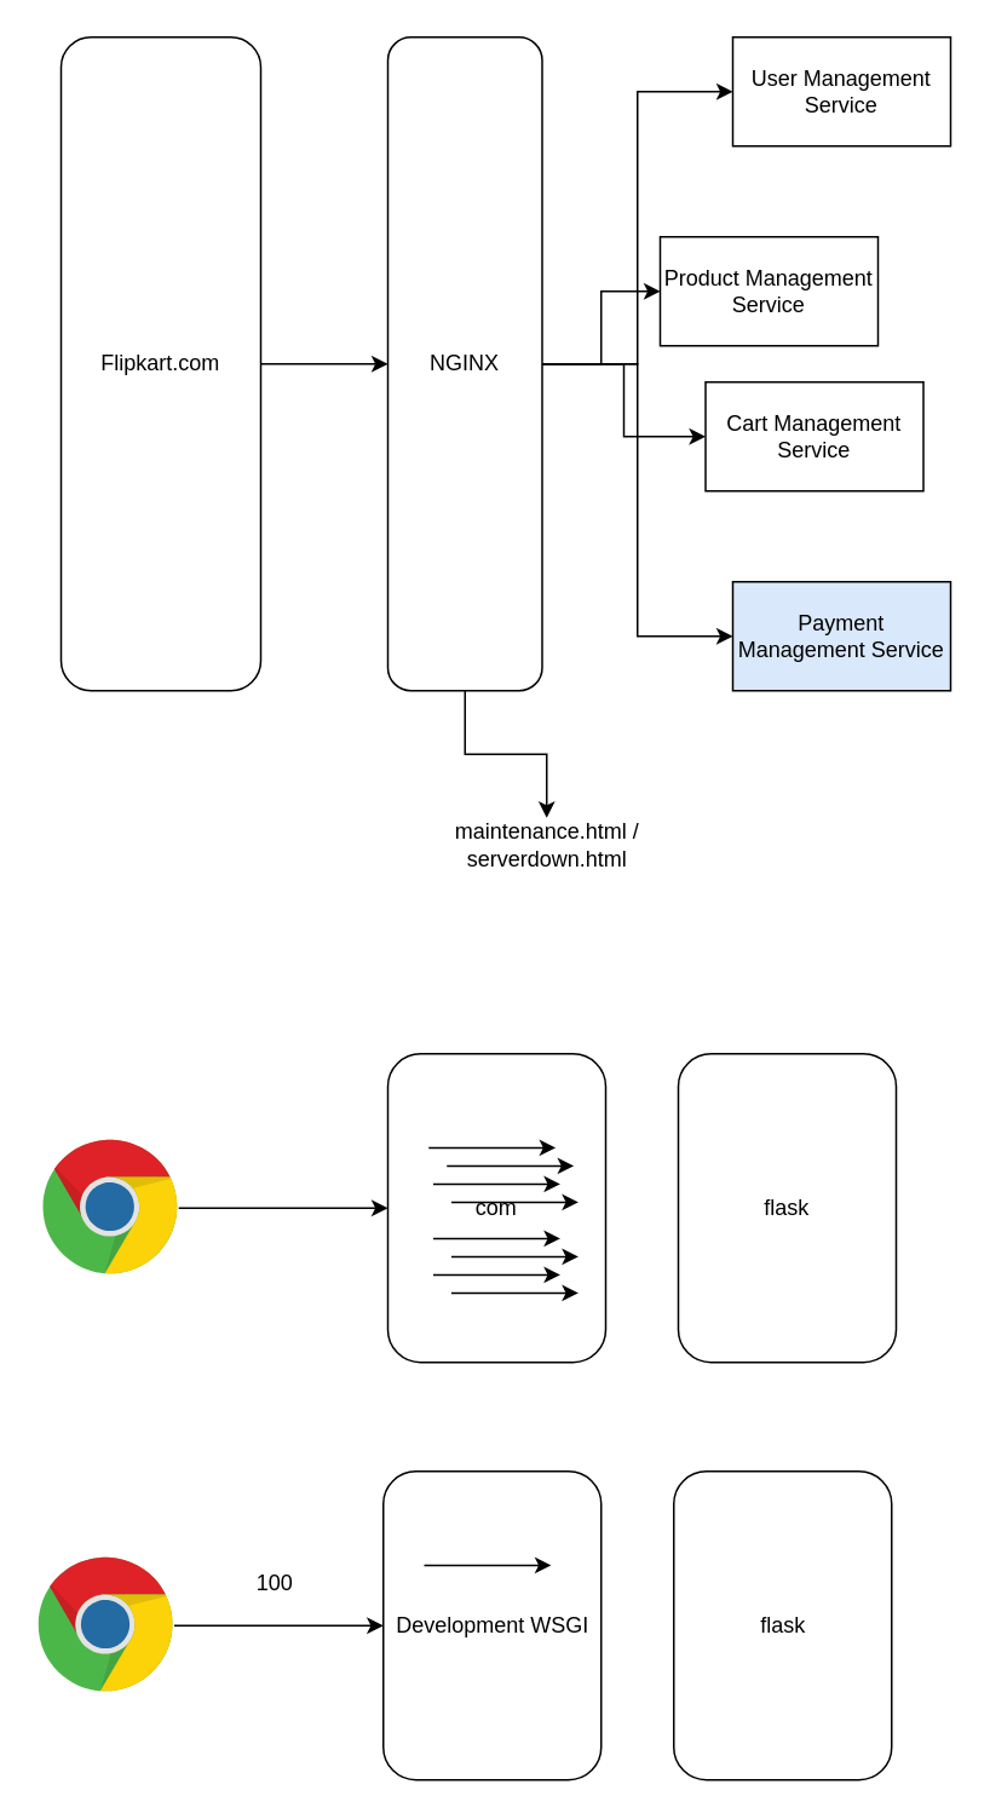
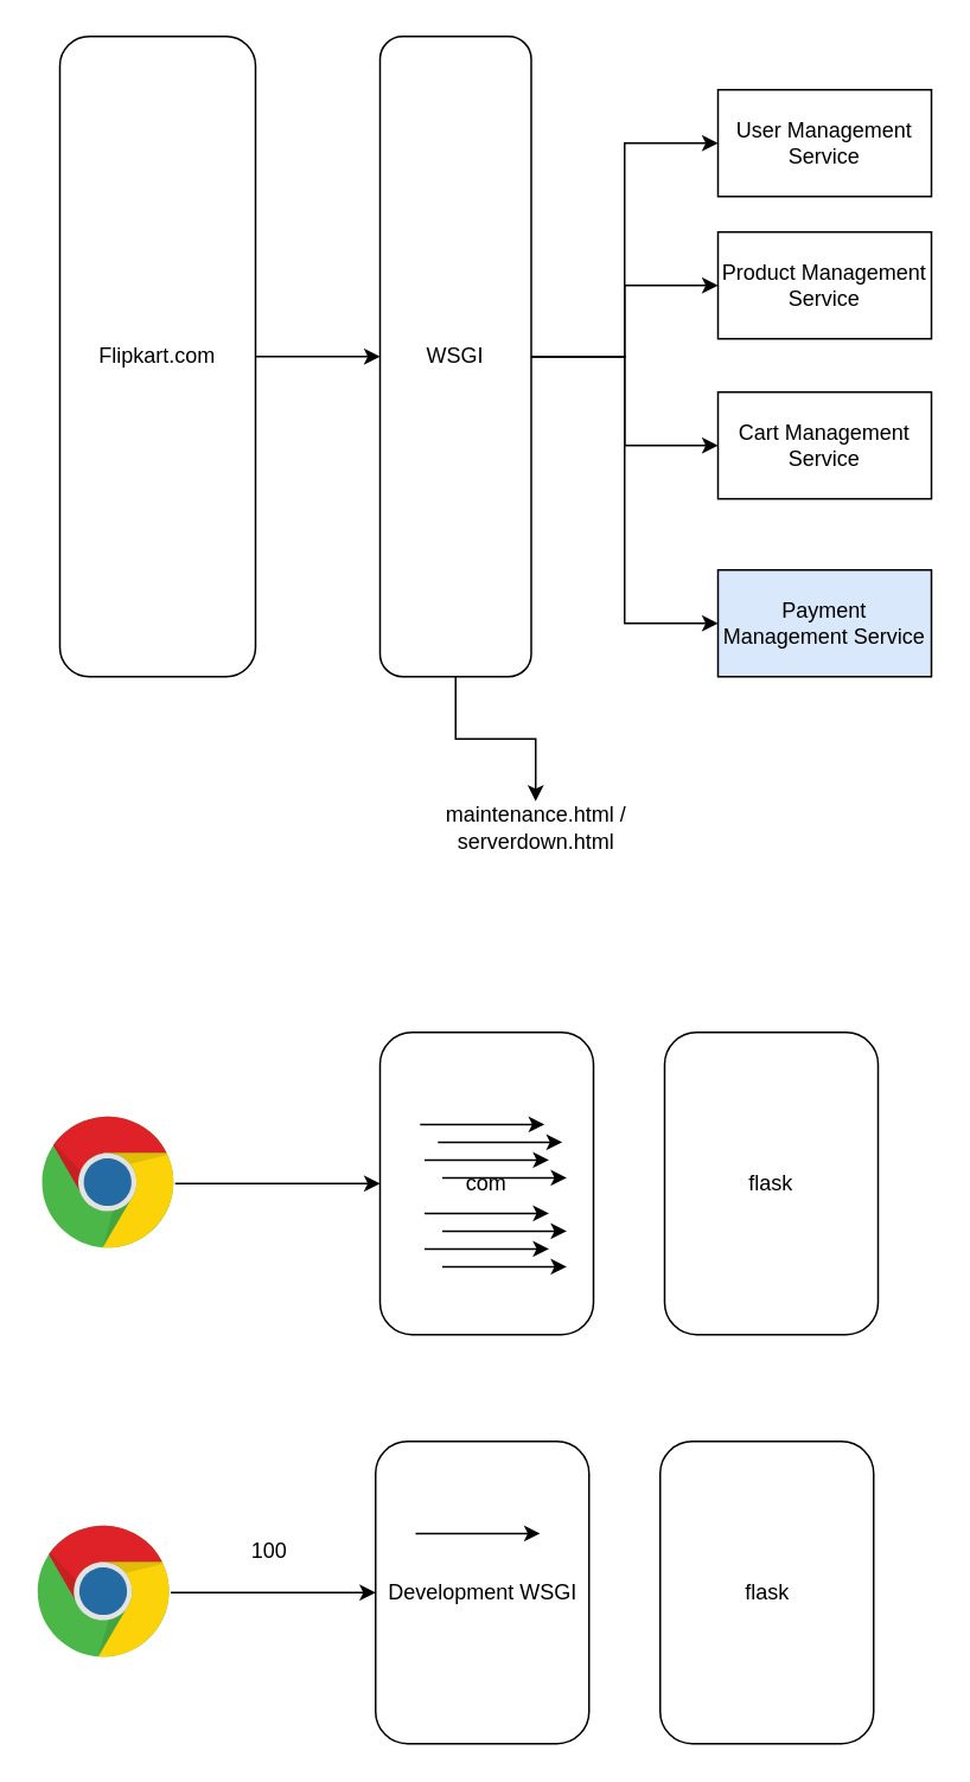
  <mxCell id="0" />
  <mxCell id="1" parent="0" />
- <mxCell id="2" value="User Management Service" style="rounded=0;whiteSpace=wrap;html=1;" vertex="1" parent="1"><mxGeometry x="403" y="20" width="120" height="60" as="geometry" /></mxCell>
- <mxCell id="3" value="Product Management Service" style="rounded=0;whiteSpace=wrap;html=1;" vertex="1" parent="1"><mxGeometry x="363" y="130" width="120" height="60" as="geometry" /></mxCell>
- <mxCell id="4" value="Cart Management Service" style="rounded=0;whiteSpace=wrap;html=1;" vertex="1" parent="1"><mxGeometry x="388" y="210" width="120" height="60" as="geometry" /></mxCell>
+ <mxCell id="2" value="User Management Service" style="rounded=0;whiteSpace=wrap;html=1;" vertex="1" parent="1"><mxGeometry x="403" y="50" width="120" height="60" as="geometry" /></mxCell>
+ <mxCell id="3" value="Product Management Service" style="rounded=0;whiteSpace=wrap;html=1;" vertex="1" parent="1"><mxGeometry x="403" y="130" width="120" height="60" as="geometry" /></mxCell>
+ <mxCell id="4" value="Cart Management Service" style="rounded=0;whiteSpace=wrap;html=1;" vertex="1" parent="1"><mxGeometry x="403" y="220" width="120" height="60" as="geometry" /></mxCell>
  <mxCell id="5" value="Payment Management Service" style="rounded=0;whiteSpace=wrap;html=1;fillColor=#dae8fc;" vertex="1" parent="1"><mxGeometry x="403" y="320" width="120" height="60" as="geometry" /></mxCell>
  <mxCell id="6" style="edgeStyle=orthogonalEdgeStyle;rounded=0;orthogonalLoop=1;jettySize=auto;html=1;entryX=0;entryY=0.5;entryDx=0;entryDy=0;" edge="1" parent="1" source="7" target="13"><mxGeometry relative="1" as="geometry" /></mxCell>
  <mxCell id="7" value="Flipkart.com" style="rounded=1;whiteSpace=wrap;html=1;" vertex="1" parent="1"><mxGeometry x="33" y="20" width="110" height="360" as="geometry" /></mxCell>
  <mxCell id="8" style="edgeStyle=orthogonalEdgeStyle;rounded=0;orthogonalLoop=1;jettySize=auto;html=1;" edge="1" parent="1" source="13" target="2"><mxGeometry relative="1" as="geometry" /></mxCell>
  <mxCell id="9" style="edgeStyle=orthogonalEdgeStyle;rounded=0;orthogonalLoop=1;jettySize=auto;html=1;" edge="1" parent="1" source="13" target="3"><mxGeometry relative="1" as="geometry" /></mxCell>
  <mxCell id="10" style="edgeStyle=orthogonalEdgeStyle;rounded=0;orthogonalLoop=1;jettySize=auto;html=1;entryX=0;entryY=0.5;entryDx=0;entryDy=0;" edge="1" parent="1" source="13" target="4"><mxGeometry relative="1" as="geometry" /></mxCell>
  <mxCell id="11" style="edgeStyle=orthogonalEdgeStyle;rounded=0;orthogonalLoop=1;jettySize=auto;html=1;entryX=0;entryY=0.5;entryDx=0;entryDy=0;" edge="1" parent="1" source="13" target="5"><mxGeometry relative="1" as="geometry" /></mxCell>
  <mxCell id="12" style="edgeStyle=orthogonalEdgeStyle;rounded=0;orthogonalLoop=1;jettySize=auto;html=1;entryX=0.5;entryY=0;entryDx=0;entryDy=0;" edge="1" parent="1" source="13" target="14"><mxGeometry relative="1" as="geometry" /></mxCell>
- <mxCell id="13" value="NGINX" style="rounded=1;whiteSpace=wrap;html=1;" vertex="1" parent="1"><mxGeometry x="213" y="20" width="85" height="360" as="geometry" /></mxCell>
+ <mxCell id="13" value="WSGI" style="rounded=1;whiteSpace=wrap;html=1;" vertex="1" parent="1"><mxGeometry x="213" y="20" width="85" height="360" as="geometry" /></mxCell>
  <mxCell id="14" value="maintenance.html / serverdown.html" style="text;html=1;strokeColor=none;fillColor=none;align=center;verticalAlign=middle;whiteSpace=wrap;rounded=0;" vertex="1" parent="1"><mxGeometry x="235.5" y="450" width="130" height="30" as="geometry" /></mxCell>
  <mxCell id="15" value="com" style="rounded=1;whiteSpace=wrap;html=1;" vertex="1" parent="1"><mxGeometry x="213" y="580" width="120" height="170" as="geometry" /></mxCell>
  <mxCell id="16" style="edgeStyle=orthogonalEdgeStyle;rounded=0;orthogonalLoop=1;jettySize=auto;html=1;entryX=0;entryY=0.5;entryDx=0;entryDy=0;" edge="1" parent="1" source="17" target="15"><mxGeometry relative="1" as="geometry" /></mxCell>
  <mxCell id="17" value="" style="dashed=0;outlineConnect=0;html=1;align=center;labelPosition=center;verticalLabelPosition=bottom;verticalAlign=top;shape=mxgraph.weblogos.chrome" vertex="1" parent="1"><mxGeometry x="23" y="627.3" width="74.8" height="75.4" as="geometry" /></mxCell>
  <mxCell id="18" value="flask" style="rounded=1;whiteSpace=wrap;html=1;" vertex="1" parent="1"><mxGeometry x="373" y="580" width="120" height="170" as="geometry" /></mxCell>
  <mxCell id="19" value="" style="endArrow=classic;html=1;rounded=0;" edge="1" parent="1"><mxGeometry width="50" height="50" relative="1" as="geometry"><mxPoint x="235.5" y="631.79" as="sourcePoint" /><mxPoint x="305.5" y="631.79" as="targetPoint" /></mxGeometry></mxCell>
  <mxCell id="20" value="" style="endArrow=classic;html=1;rounded=0;" edge="1" parent="1"><mxGeometry width="50" height="50" relative="1" as="geometry"><mxPoint x="238" y="651.79" as="sourcePoint" /><mxPoint x="308" y="651.79" as="targetPoint" /></mxGeometry></mxCell>
  <mxCell id="21" value="" style="endArrow=classic;html=1;rounded=0;" edge="1" parent="1"><mxGeometry width="50" height="50" relative="1" as="geometry"><mxPoint x="238" y="681.79" as="sourcePoint" /><mxPoint x="308" y="681.79" as="targetPoint" /></mxGeometry></mxCell>
  <mxCell id="22" value="" style="endArrow=classic;html=1;rounded=0;" edge="1" parent="1"><mxGeometry width="50" height="50" relative="1" as="geometry"><mxPoint x="238" y="701.79" as="sourcePoint" /><mxPoint x="308" y="701.79" as="targetPoint" /></mxGeometry></mxCell>
  <mxCell id="23" value="Development WSGI" style="rounded=1;whiteSpace=wrap;html=1;" vertex="1" parent="1"><mxGeometry x="210.5" y="810" width="120" height="170" as="geometry" /></mxCell>
  <mxCell id="24" style="edgeStyle=orthogonalEdgeStyle;rounded=0;orthogonalLoop=1;jettySize=auto;html=1;entryX=0;entryY=0.5;entryDx=0;entryDy=0;" edge="1" parent="1" source="25" target="23"><mxGeometry relative="1" as="geometry" /></mxCell>
  <mxCell id="25" value="" style="dashed=0;outlineConnect=0;html=1;align=center;labelPosition=center;verticalLabelPosition=bottom;verticalAlign=top;shape=mxgraph.weblogos.chrome" vertex="1" parent="1"><mxGeometry x="20.5" y="857.3" width="74.8" height="75.4" as="geometry" /></mxCell>
  <mxCell id="26" value="100" style="text;html=1;strokeColor=none;fillColor=none;align=center;verticalAlign=middle;whiteSpace=wrap;rounded=0;" vertex="1" parent="1"><mxGeometry x="120.5" y="857.3" width="60" height="30" as="geometry" /></mxCell>
  <mxCell id="27" value="flask" style="rounded=1;whiteSpace=wrap;html=1;" vertex="1" parent="1"><mxGeometry x="370.5" y="810" width="120" height="170" as="geometry" /></mxCell>
  <mxCell id="28" value="" style="endArrow=classic;html=1;rounded=0;" edge="1" parent="1"><mxGeometry width="50" height="50" relative="1" as="geometry"><mxPoint x="233" y="861.79" as="sourcePoint" /><mxPoint x="303" y="861.79" as="targetPoint" /></mxGeometry></mxCell>
  <mxCell id="29" value="" style="endArrow=classic;html=1;rounded=0;" edge="1" parent="1"><mxGeometry width="50" height="50" relative="1" as="geometry"><mxPoint x="245.5" y="641.79" as="sourcePoint" /><mxPoint x="315.5" y="641.79" as="targetPoint" /></mxGeometry></mxCell>
  <mxCell id="30" value="" style="endArrow=classic;html=1;rounded=0;" edge="1" parent="1"><mxGeometry width="50" height="50" relative="1" as="geometry"><mxPoint x="248" y="661.79" as="sourcePoint" /><mxPoint x="318" y="661.79" as="targetPoint" /></mxGeometry></mxCell>
  <mxCell id="31" value="" style="endArrow=classic;html=1;rounded=0;" edge="1" parent="1"><mxGeometry width="50" height="50" relative="1" as="geometry"><mxPoint x="248" y="691.79" as="sourcePoint" /><mxPoint x="318" y="691.79" as="targetPoint" /></mxGeometry></mxCell>
  <mxCell id="32" value="" style="endArrow=classic;html=1;rounded=0;" edge="1" parent="1"><mxGeometry width="50" height="50" relative="1" as="geometry"><mxPoint x="248" y="711.79" as="sourcePoint" /><mxPoint x="318" y="711.79" as="targetPoint" /></mxGeometry></mxCell>
